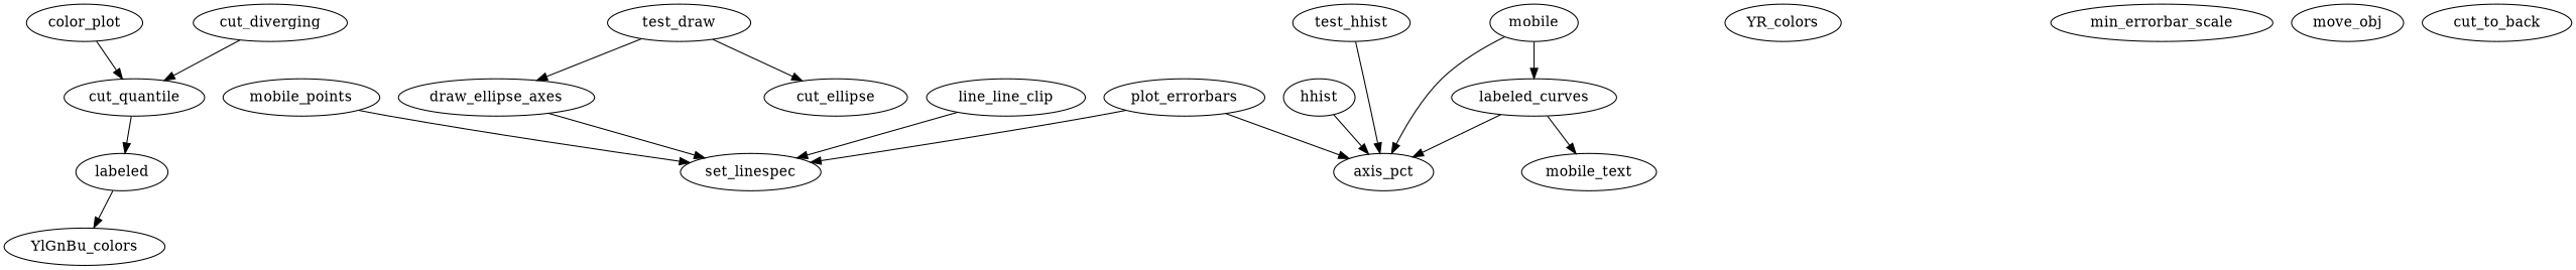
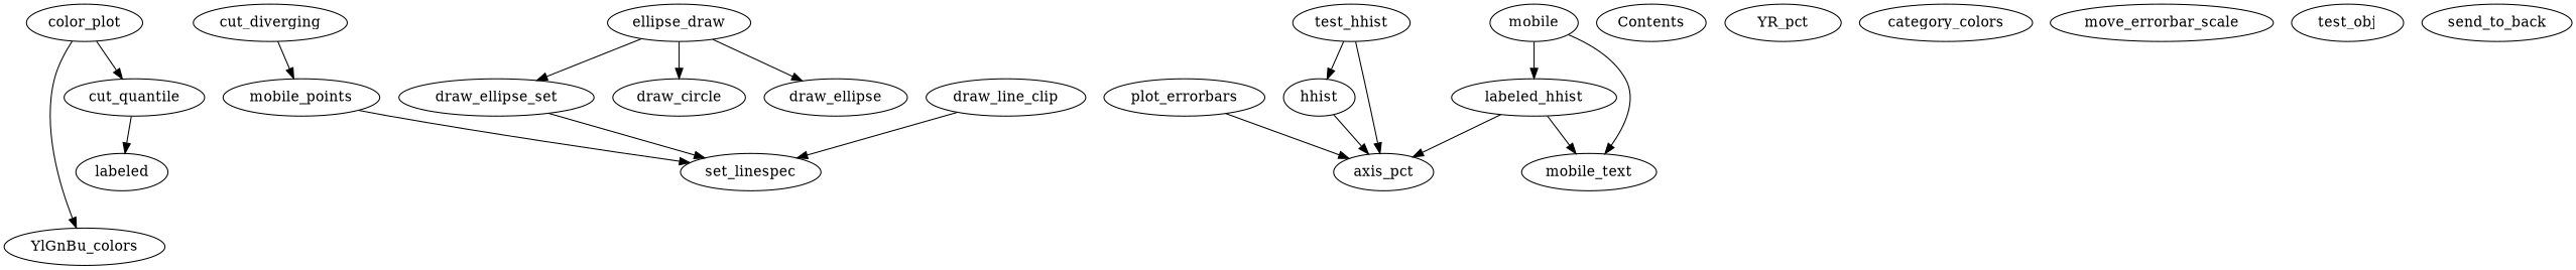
  digraph {
    fontname="DejaVu Serif"
    node [fontname="DejaVu Serif"]
    edge [fontname="DejaVu Serif"]
    color_plot
    YlGnBu_colors
    cut_quantile
    n4 [label=labeled]
    cut_diverging
-   draw_ellipse_axes
+   draw_ellipse_axes [label=draw_ellipse_set]
    set_linespec
-   draw_line_clip [label=line_line_clip]
+   draw_line_clip
    hhist
    axis_pct
-   labeled_curves
+   labeled_curves [label=labeled_hhist]
    mobile_text
    n13 [label=mobile]
    mobile_points
    plot_errorbars
-   test_draw
-   draw_ellipse [label=cut_ellipse]
+   test_draw [label=ellipse_draw]
+   draw_circle
+   draw_ellipse
    test_hhist
-   YR_colors
-   min_errorbar_scale
-   move_obj
-   send_to_back [label=cut_to_back]
-   n4 -> YlGnBu_colors
+   Contents
+   YR_colors [label=YR_pct]
+   category_colors
+   min_errorbar_scale [label=move_errorbar_scale]
+   move_obj [label=test_obj]
+   send_to_back
+   color_plot -> YlGnBu_colors
    color_plot -> cut_quantile
    cut_quantile -> n4
-   cut_diverging -> cut_quantile
+   cut_diverging -> mobile_points
    draw_ellipse_axes -> set_linespec
    draw_line_clip -> set_linespec
    hhist -> axis_pct
    labeled_curves -> axis_pct
    labeled_curves -> mobile_text
-   n13 -> axis_pct
+   n13 -> mobile_text
    n13 -> labeled_curves
    mobile_points -> set_linespec
-   plot_errorbars -> set_linespec
    plot_errorbars -> axis_pct
    test_draw -> draw_ellipse_axes
+   test_draw -> draw_circle
    test_draw -> draw_ellipse
+   test_hhist -> hhist
    test_hhist -> axis_pct
  }
